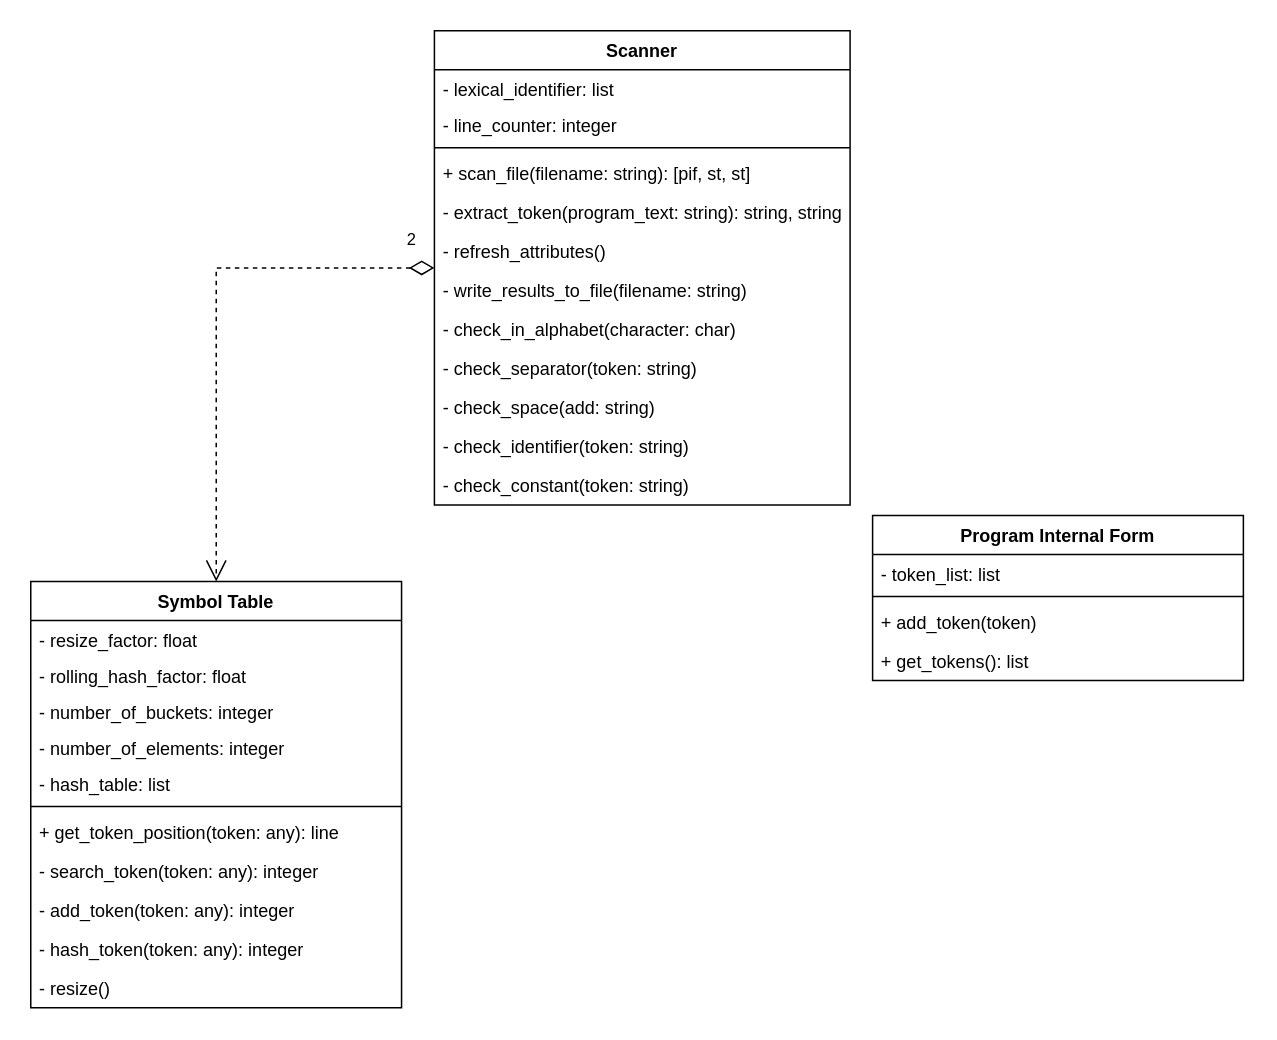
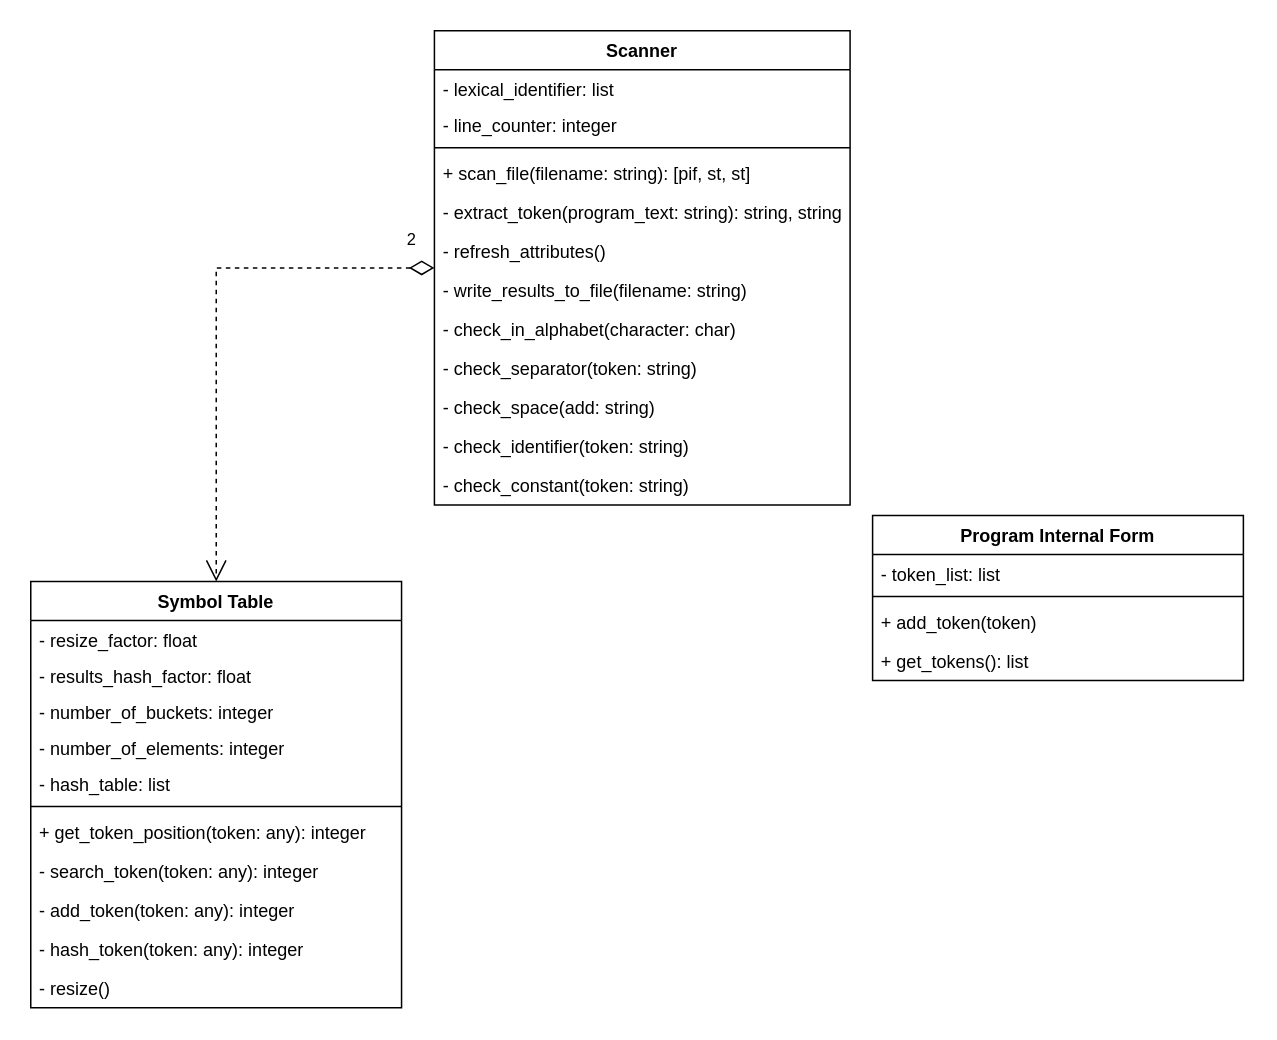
  <mxCell id="0" />
  <mxCell id="1" parent="0" />
  <mxCell id="2" value="Symbol Table" style="swimlane;fontStyle=1;align=center;verticalAlign=top;childLayout=stackLayout;horizontal=1;startSize=26;horizontalStack=0;resizeParent=1;resizeParentMax=0;resizeLast=0;collapsible=1;marginBottom=0;" parent="1" vertex="1"><mxGeometry x="20" y="387" width="247.1" height="284" as="geometry"><mxRectangle x="290" y="220" width="120" height="30" as="alternateBounds" /></mxGeometry></mxCell>
  <mxCell id="3" value="- resize_factor: float" style="text;align=left;verticalAlign=top;spacingLeft=4;spacingRight=4;overflow=hidden;rotatable=0;points=[[0,0.5],[1,0.5]];portConstraint=eastwest;" parent="2" vertex="1"><mxGeometry y="26" width="247.1" height="24" as="geometry" /></mxCell>
- <mxCell id="4" value="- rolling_hash_factor: float" style="text;align=left;verticalAlign=top;spacingLeft=4;spacingRight=4;overflow=hidden;rotatable=0;points=[[0,0.5],[1,0.5]];portConstraint=eastwest;" parent="2" vertex="1"><mxGeometry y="50" width="247.1" height="24" as="geometry" /></mxCell>
+ <mxCell id="4" value="- results_hash_factor: float" style="text;align=left;verticalAlign=top;spacingLeft=4;spacingRight=4;overflow=hidden;rotatable=0;points=[[0,0.5],[1,0.5]];portConstraint=eastwest;" parent="2" vertex="1"><mxGeometry y="50" width="247.1" height="24" as="geometry" /></mxCell>
  <mxCell id="5" value="- number_of_buckets: integer" style="text;align=left;verticalAlign=top;spacingLeft=4;spacingRight=4;overflow=hidden;rotatable=0;points=[[0,0.5],[1,0.5]];portConstraint=eastwest;" parent="2" vertex="1"><mxGeometry y="74" width="247.1" height="24" as="geometry" /></mxCell>
  <mxCell id="6" value="- number_of_elements: integer" style="text;align=left;verticalAlign=top;spacingLeft=4;spacingRight=4;overflow=hidden;rotatable=0;points=[[0,0.5],[1,0.5]];portConstraint=eastwest;" parent="2" vertex="1"><mxGeometry y="98" width="247.1" height="24" as="geometry" /></mxCell>
  <mxCell id="7" value="- hash_table: list" style="text;align=left;verticalAlign=top;spacingLeft=4;spacingRight=4;overflow=hidden;rotatable=0;points=[[0,0.5],[1,0.5]];portConstraint=eastwest;" parent="2" vertex="1"><mxGeometry y="122" width="247.1" height="24" as="geometry" /></mxCell>
  <mxCell id="8" value="" style="line;strokeWidth=1;align=left;verticalAlign=middle;spacingTop=-1;spacingLeft=3;spacingRight=3;rotatable=0;labelPosition=right;points=[];portConstraint=eastwest;" parent="2" vertex="1"><mxGeometry y="146" width="247.1" height="8" as="geometry" /></mxCell>
- <mxCell id="9" value="+ get_token_position(token: any): line" style="text;align=left;verticalAlign=top;spacingLeft=4;spacingRight=4;overflow=hidden;rotatable=0;points=[[0,0.5],[1,0.5]];portConstraint=eastwest;" parent="2" vertex="1"><mxGeometry y="154" width="247.1" height="26" as="geometry" /></mxCell>
+ <mxCell id="9" value="+ get_token_position(token: any): integer" style="text;align=left;verticalAlign=top;spacingLeft=4;spacingRight=4;overflow=hidden;rotatable=0;points=[[0,0.5],[1,0.5]];portConstraint=eastwest;" parent="2" vertex="1"><mxGeometry y="154" width="247.1" height="26" as="geometry" /></mxCell>
  <mxCell id="10" value="- search_token(token: any): integer" style="text;align=left;verticalAlign=top;spacingLeft=4;spacingRight=4;overflow=hidden;rotatable=0;points=[[0,0.5],[1,0.5]];portConstraint=eastwest;" parent="2" vertex="1"><mxGeometry y="180" width="247.1" height="26" as="geometry" /></mxCell>
  <mxCell id="11" value="- add_token(token: any): integer" style="text;align=left;verticalAlign=top;spacingLeft=4;spacingRight=4;overflow=hidden;rotatable=0;points=[[0,0.5],[1,0.5]];portConstraint=eastwest;" parent="2" vertex="1"><mxGeometry y="206" width="247.1" height="26" as="geometry" /></mxCell>
  <mxCell id="12" value="- hash_token(token: any): integer" style="text;align=left;verticalAlign=top;spacingLeft=4;spacingRight=4;overflow=hidden;rotatable=0;points=[[0,0.5],[1,0.5]];portConstraint=eastwest;" parent="2" vertex="1"><mxGeometry y="232" width="247.1" height="26" as="geometry" /></mxCell>
  <mxCell id="13" value="- resize()" style="text;align=left;verticalAlign=top;spacingLeft=4;spacingRight=4;overflow=hidden;rotatable=0;points=[[0,0.5],[1,0.5]];portConstraint=eastwest;" parent="2" vertex="1"><mxGeometry y="258" width="247.1" height="26" as="geometry" /></mxCell>
  <mxCell id="14" value="Program Internal Form" style="swimlane;fontStyle=1;align=center;verticalAlign=top;childLayout=stackLayout;horizontal=1;startSize=26;horizontalStack=0;resizeParent=1;resizeParentMax=0;resizeLast=0;collapsible=1;marginBottom=0;" vertex="1" parent="1"><mxGeometry x="581" y="343" width="247.1" height="110" as="geometry"><mxRectangle x="521" y="444" width="120" height="30" as="alternateBounds" /></mxGeometry></mxCell>
  <mxCell id="15" value="- token_list: list" style="text;align=left;verticalAlign=top;spacingLeft=4;spacingRight=4;overflow=hidden;rotatable=0;points=[[0,0.5],[1,0.5]];portConstraint=eastwest;" vertex="1" parent="14"><mxGeometry y="26" width="247.1" height="24" as="geometry" /></mxCell>
  <mxCell id="16" value="" style="line;strokeWidth=1;align=left;verticalAlign=middle;spacingTop=-1;spacingLeft=3;spacingRight=3;rotatable=0;labelPosition=right;points=[];portConstraint=eastwest;" vertex="1" parent="14"><mxGeometry y="50" width="247.1" height="8" as="geometry" /></mxCell>
  <mxCell id="17" value="+ add_token(token)" style="text;align=left;verticalAlign=top;spacingLeft=4;spacingRight=4;overflow=hidden;rotatable=0;points=[[0,0.5],[1,0.5]];portConstraint=eastwest;" vertex="1" parent="14"><mxGeometry y="58" width="247.1" height="26" as="geometry" /></mxCell>
  <mxCell id="18" value="+ get_tokens(): list" style="text;align=left;verticalAlign=top;spacingLeft=4;spacingRight=4;overflow=hidden;rotatable=0;points=[[0,0.5],[1,0.5]];portConstraint=eastwest;" vertex="1" parent="14"><mxGeometry y="84" width="247.1" height="26" as="geometry" /></mxCell>
  <mxCell id="19" value="Scanner" style="swimlane;fontStyle=1;align=center;verticalAlign=top;childLayout=stackLayout;horizontal=1;startSize=26;horizontalStack=0;resizeParent=1;resizeParentMax=0;resizeLast=0;collapsible=1;marginBottom=0;" vertex="1" parent="1"><mxGeometry x="289" y="20" width="277" height="316" as="geometry"><mxRectangle x="290" y="220" width="120" height="30" as="alternateBounds" /></mxGeometry></mxCell>
  <mxCell id="20" value="- lexical_identifier: list" style="text;align=left;verticalAlign=top;spacingLeft=4;spacingRight=4;overflow=hidden;rotatable=0;points=[[0,0.5],[1,0.5]];portConstraint=eastwest;" vertex="1" parent="19"><mxGeometry y="26" width="277" height="24" as="geometry" /></mxCell>
  <mxCell id="21" value="- line_counter: integer" style="text;align=left;verticalAlign=top;spacingLeft=4;spacingRight=4;overflow=hidden;rotatable=0;points=[[0,0.5],[1,0.5]];portConstraint=eastwest;" vertex="1" parent="19"><mxGeometry y="50" width="277" height="24" as="geometry" /></mxCell>
  <mxCell id="22" value="" style="line;strokeWidth=1;align=left;verticalAlign=middle;spacingTop=-1;spacingLeft=3;spacingRight=3;rotatable=0;labelPosition=right;points=[];portConstraint=eastwest;" vertex="1" parent="19"><mxGeometry y="74" width="277" height="8" as="geometry" /></mxCell>
  <mxCell id="23" value="+ scan_file(filename: string): [pif, st, st]" style="text;align=left;verticalAlign=top;spacingLeft=4;spacingRight=4;overflow=hidden;rotatable=0;points=[[0,0.5],[1,0.5]];portConstraint=eastwest;" vertex="1" parent="19"><mxGeometry y="82" width="277" height="26" as="geometry" /></mxCell>
  <mxCell id="24" value="- extract_token(program_text: string): string, string" style="text;strokeColor=none;fillColor=none;align=left;verticalAlign=top;spacingLeft=4;spacingRight=4;overflow=hidden;rotatable=0;points=[[0,0.5],[1,0.5]];portConstraint=eastwest;" vertex="1" parent="19"><mxGeometry y="108" width="277" height="26" as="geometry" /></mxCell>
  <mxCell id="25" value="- refresh_attributes()" style="text;strokeColor=none;fillColor=none;align=left;verticalAlign=top;spacingLeft=4;spacingRight=4;overflow=hidden;rotatable=0;points=[[0,0.5],[1,0.5]];portConstraint=eastwest;" vertex="1" parent="19"><mxGeometry y="134" width="277" height="26" as="geometry" /></mxCell>
  <mxCell id="26" value="- write_results_to_file(filename: string)" style="text;strokeColor=none;fillColor=none;align=left;verticalAlign=top;spacingLeft=4;spacingRight=4;overflow=hidden;rotatable=0;points=[[0,0.5],[1,0.5]];portConstraint=eastwest;" vertex="1" parent="19"><mxGeometry y="160" width="277" height="26" as="geometry" /></mxCell>
  <mxCell id="27" value="- check_in_alphabet(character: char)" style="text;strokeColor=none;fillColor=none;align=left;verticalAlign=top;spacingLeft=4;spacingRight=4;overflow=hidden;rotatable=0;points=[[0,0.5],[1,0.5]];portConstraint=eastwest;" vertex="1" parent="19"><mxGeometry y="186" width="277" height="26" as="geometry" /></mxCell>
  <mxCell id="28" value="- check_separator(token: string)" style="text;strokeColor=none;fillColor=none;align=left;verticalAlign=top;spacingLeft=4;spacingRight=4;overflow=hidden;rotatable=0;points=[[0,0.5],[1,0.5]];portConstraint=eastwest;" vertex="1" parent="19"><mxGeometry y="212" width="277" height="26" as="geometry" /></mxCell>
  <mxCell id="29" value="- check_space(add: string)" style="text;strokeColor=none;fillColor=none;align=left;verticalAlign=top;spacingLeft=4;spacingRight=4;overflow=hidden;rotatable=0;points=[[0,0.5],[1,0.5]];portConstraint=eastwest;" vertex="1" parent="19"><mxGeometry y="238" width="277" height="26" as="geometry" /></mxCell>
  <mxCell id="30" value="- check_identifier(token: string)" style="text;strokeColor=none;fillColor=none;align=left;verticalAlign=top;spacingLeft=4;spacingRight=4;overflow=hidden;rotatable=0;points=[[0,0.5],[1,0.5]];portConstraint=eastwest;" vertex="1" parent="19"><mxGeometry y="264" width="277" height="26" as="geometry" /></mxCell>
  <mxCell id="31" value="- check_constant(token: string)" style="text;strokeColor=none;fillColor=none;align=left;verticalAlign=top;spacingLeft=4;spacingRight=4;overflow=hidden;rotatable=0;points=[[0,0.5],[1,0.5]];portConstraint=eastwest;" vertex="1" parent="19"><mxGeometry y="290" width="277" height="26" as="geometry" /></mxCell>
  <mxCell id="32" value="2" style="endArrow=open;html=1;endSize=12;startArrow=diamondThin;startSize=14;startFill=0;edgeStyle=orthogonalEdgeStyle;align=left;verticalAlign=bottom;rounded=0;dashed=1;" edge="1" parent="1" source="19" target="2"><mxGeometry x="-0.887" y="-10" relative="1" as="geometry"><mxPoint x="179" y="90" as="sourcePoint" /><mxPoint x="110.45" y="358" as="targetPoint" /><mxPoint as="offset" /></mxGeometry></mxCell>
